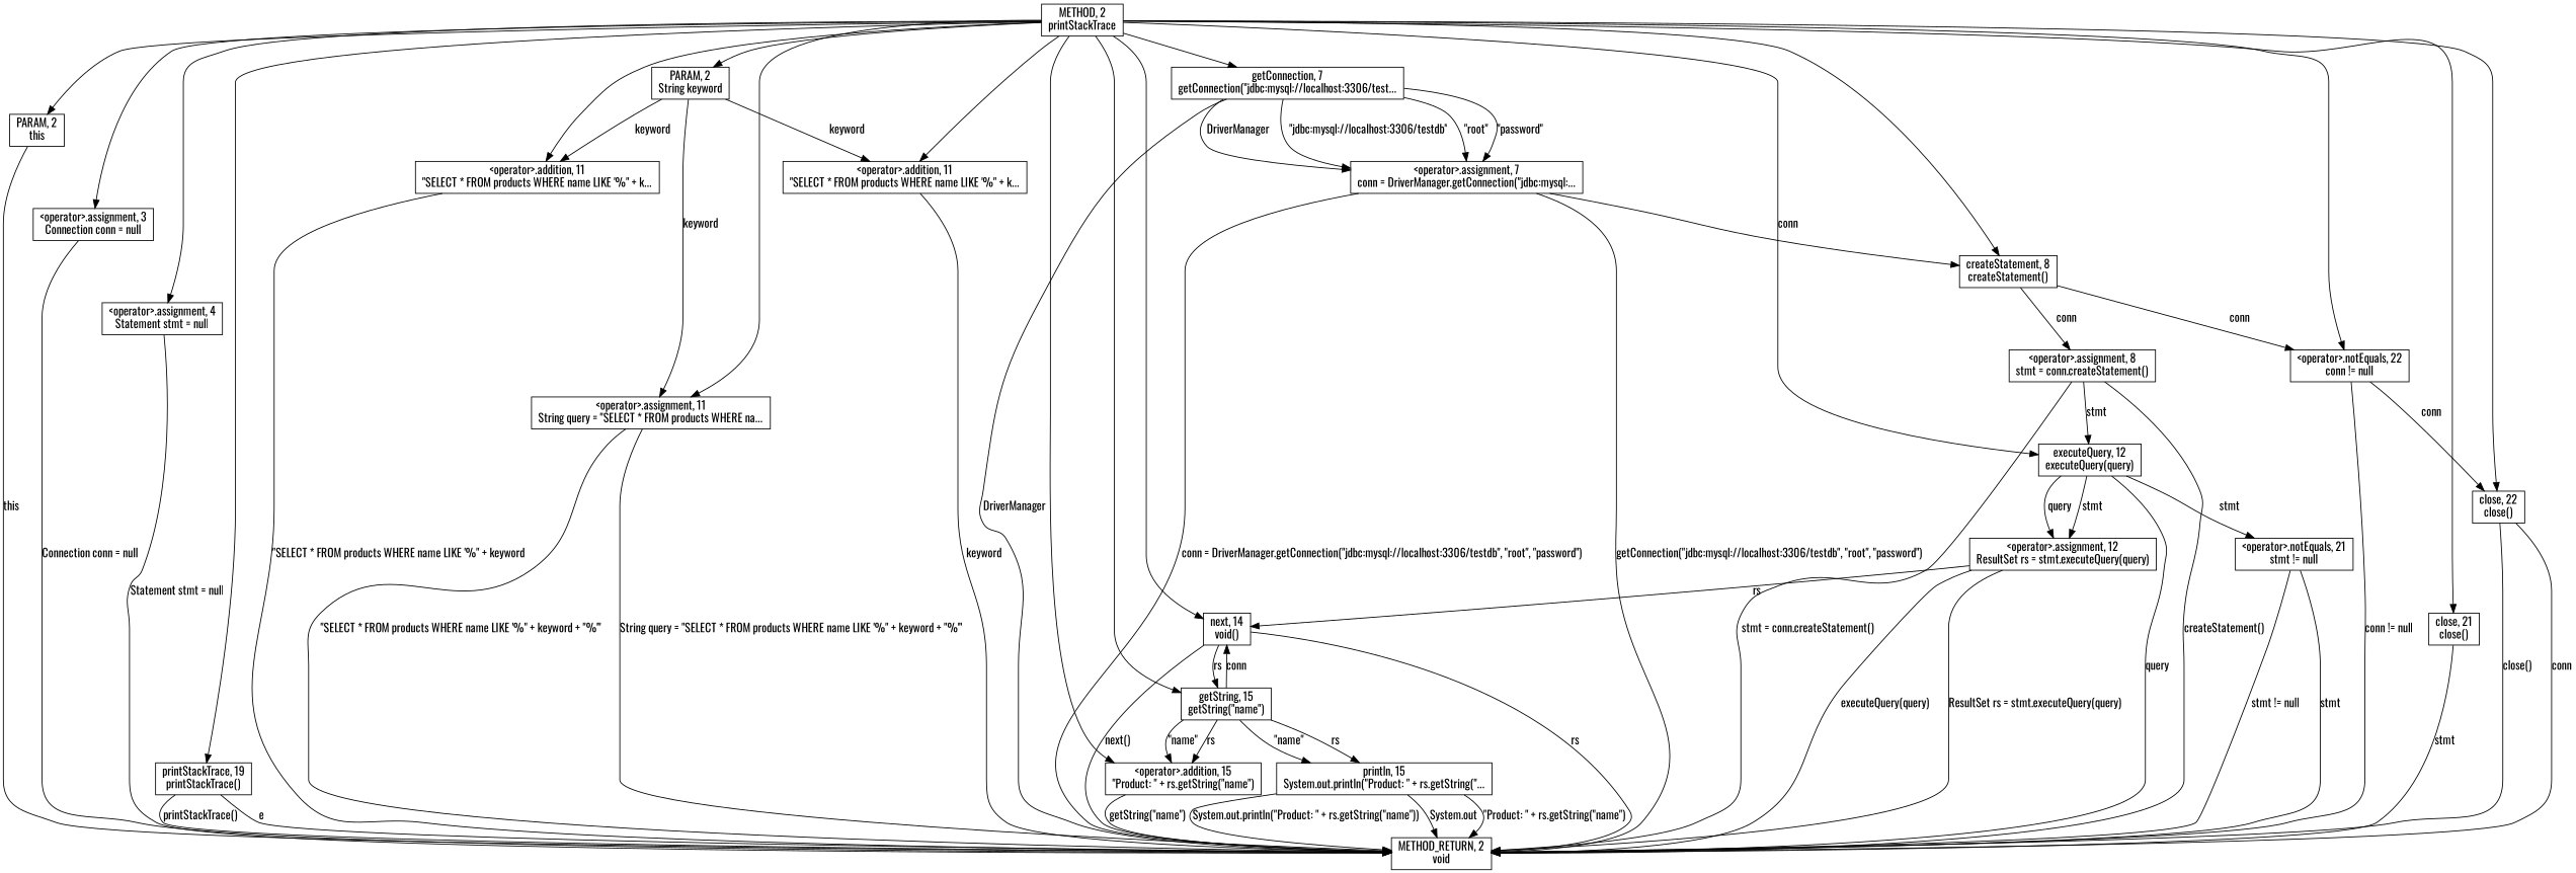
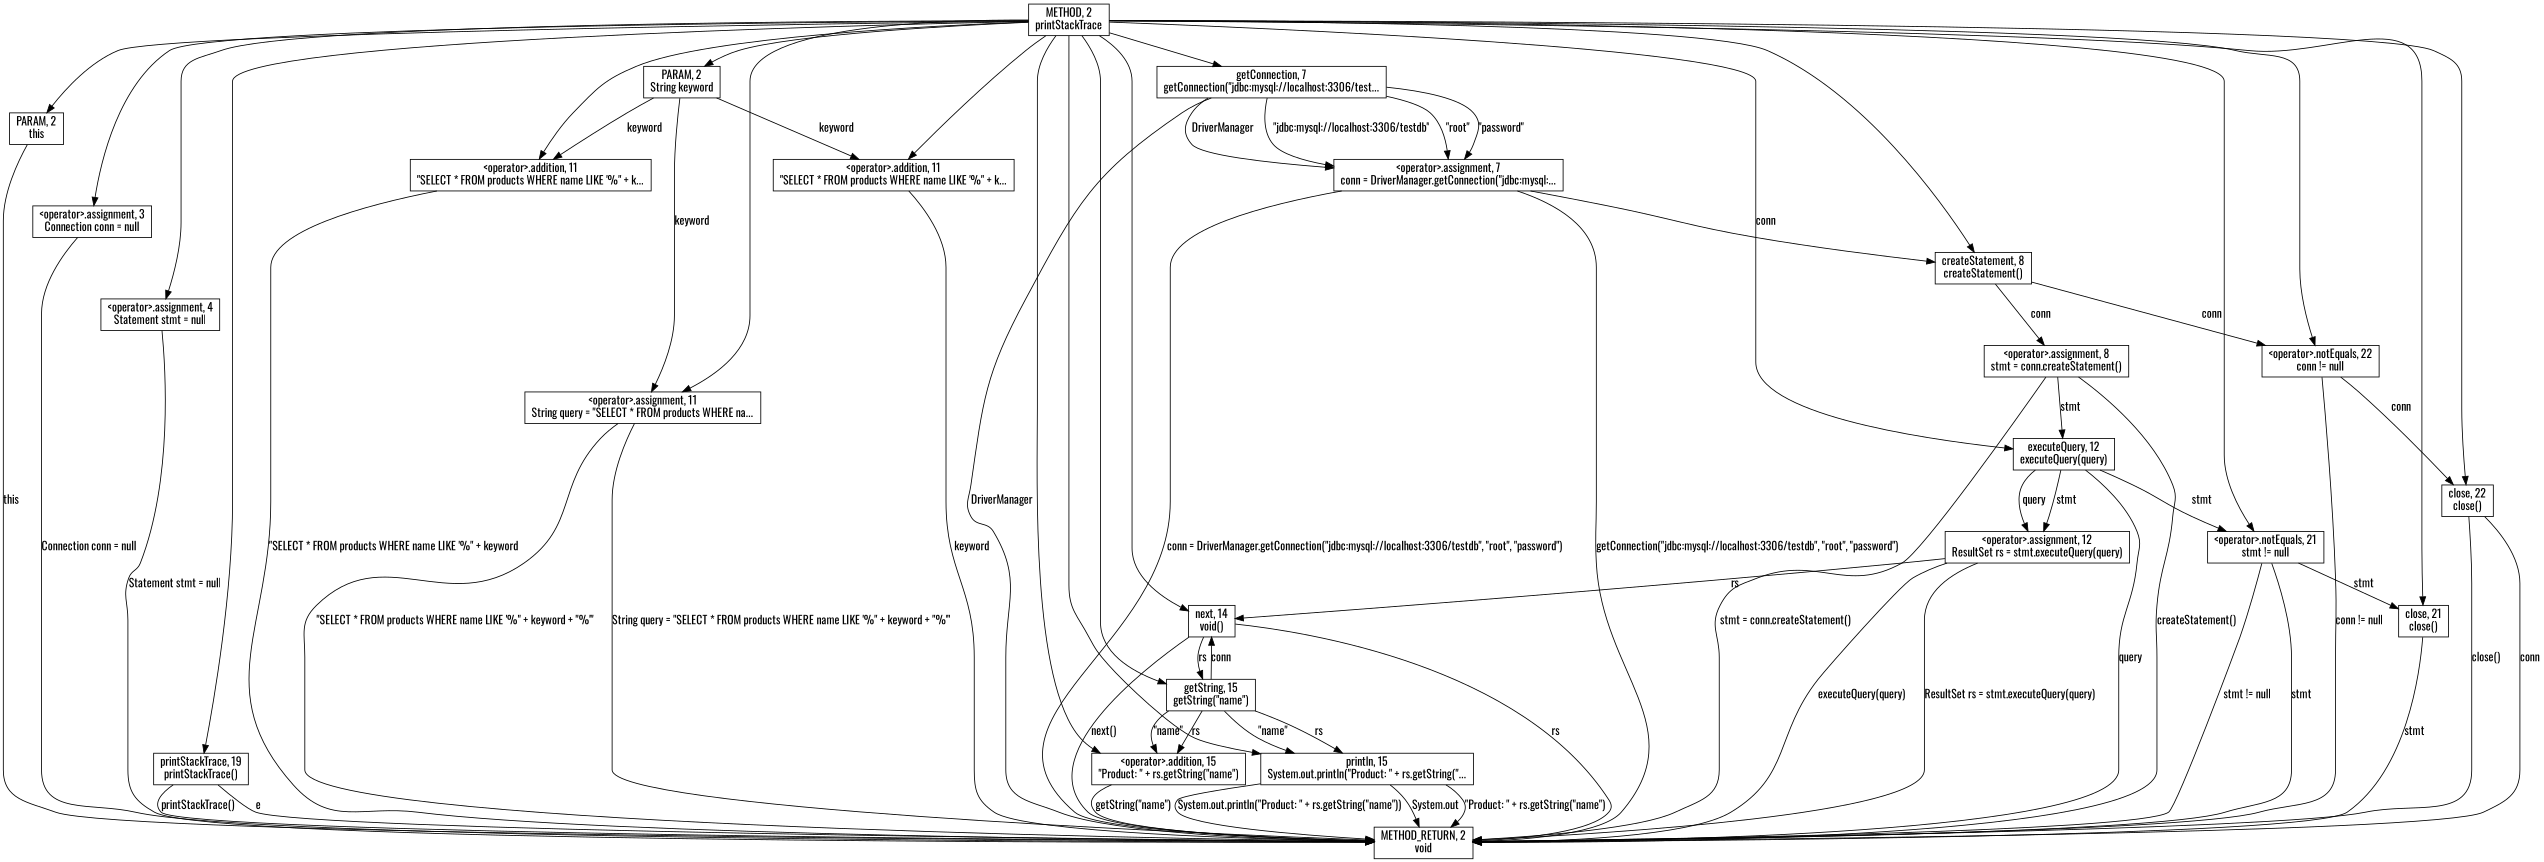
  digraph {
    fontname=Oswald
    node [fontname=Oswald shape=rect]
    edge [fontname=Oswald]
    n1 [label=<METHOD, 2<BR/>printStackTrace>]
    n2 [label=<PARAM, 2<BR/>this>]
    n3 [label=<PARAM, 2<BR/>String keyword>]
    n4 [label=<&lt;operator&gt;.assignment, 3<BR/>Connection conn = null>]
    n5 [label=<&lt;operator&gt;.assignment, 4<BR/>Statement stmt = null>]
    n6 [label=<&lt;operator&gt;.assignment, 11<BR/>String query = &quot;SELECT * FROM products WHERE na...>]
    n7 [label=<next, 14<BR/>void()>]
    n8 [label=<printStackTrace, 19<BR/>printStackTrace()>]
    n9 [label=<getConnection, 7<BR/>getConnection(&quot;jdbc:mysql://localhost:3306/test...>]
    n10 [label=<createStatement, 8<BR/>createStatement()>]
    n11 [label=<&lt;operator&gt;.addition, 11<BR/>&quot;SELECT * FROM products WHERE name LIKE '%&quot; + k...>]
    n12 [label=<executeQuery, 12<BR/>executeQuery(query)>]
    n13 [label=<println, 15<BR/>System.out.println(&quot;Product: &quot; + rs.getString(&quot;...>]
    n14 [label=<&lt;operator&gt;.addition, 11<BR/>&quot;SELECT * FROM products WHERE name LIKE '%&quot; + k...>]
    n15 [label=<&lt;operator&gt;.addition, 15<BR/>&quot;Product: &quot; + rs.getString(&quot;name&quot;)>]
    n16 [label=<&lt;operator&gt;.notEquals, 21<BR/>stmt != null>]
    n17 [label=<&lt;operator&gt;.notEquals, 22<BR/>conn != null>]
    n18 [label=<getString, 15<BR/>getString(&quot;name&quot;)>]
    n19 [label=<close, 21<BR/>close()>]
    n20 [label=<close, 22<BR/>close()>]
    n21 [label=<METHOD_RETURN, 2<BR/>void>]
    n22 [label=<&lt;operator&gt;.assignment, 7<BR/>conn = DriverManager.getConnection(&quot;jdbc:mysql:...>]
    n23 [label=<&lt;operator&gt;.assignment, 8<BR/>stmt = conn.createStatement()>]
    n24 [label=<&lt;operator&gt;.assignment, 12<BR/>ResultSet rs = stmt.executeQuery(query)>]
    n1 -> n2
    n1 -> n3
    n1 -> n4
    n1 -> n5
    n1 -> n6
    n1 -> n7
    n1 -> n8
    n1 -> n9
    n1 -> n10
    n1 -> n11
    n1 -> n12
+   n1 -> n13
    n1 -> n14
    n1 -> n15
+   n1 -> n16
    n1 -> n17
    n1 -> n18
    n1 -> n19
    n1 -> n20
    n2 -> n21 [label=this]
    n3 -> n6 [label=keyword]
    n3 -> n11 [label=keyword]
    n3 -> n14 [label=keyword]
    n4 -> n21 [label="Connection conn = null"]
    n5 -> n21 [label="Statement stmt = null"]
    n6 -> n21 [label="&quot;SELECT * FROM products WHERE name LIKE '%&quot; + keyword + &quot;%'&quot;"]
    n6 -> n21 [label="String query = &quot;SELECT * FROM products WHERE name LIKE '%&quot; + keyword + &quot;%'&quot;"]
    n7 -> n18 [label=rs]
    n7 -> n21 [label=rs]
    n7 -> n21 [label="next()"]
    n8 -> n21 [label="printStackTrace()"]
    n8 -> n21 [label=e]
    n9 -> n21 [label=DriverManager]
    n9 -> n22 [label=DriverManager]
    n9 -> n22 [label="&quot;jdbc:mysql://localhost:3306/testdb&quot;"]
    n9 -> n22 [label="&quot;root&quot;"]
    n9 -> n22 [label="&quot;password&quot;"]
    n10 -> n17 [label=conn]
    n10 -> n23 [label=conn]
    n11 -> n21 [label="&quot;SELECT * FROM products WHERE name LIKE '%&quot; + keyword"]
    n12 -> n16 [label=stmt]
    n12 -> n21 [label=query]
    n12 -> n24 [label=stmt]
    n12 -> n24 [label=query]
    n13 -> n21 [label="System.out"]
    n13 -> n21 [label="&quot;Product: &quot; + rs.getString(&quot;name&quot;)"]
    n13 -> n21 [label="System.out.println(&quot;Product: &quot; + rs.getString(&quot;name&quot;))"]
    n14 -> n21 [label=keyword]
    n15 -> n21 [label="getString(&quot;name&quot;)"]
+   n16 -> n19 [label=stmt]
    n16 -> n21 [label=stmt]
    n16 -> n21 [label="stmt != null"]
    n17 -> n20 [label=conn]
    n17 -> n21 [label="conn != null"]
    n18 -> n7 [label=conn]
    n18 -> n13 [label=rs]
    n18 -> n13 [label="&quot;name&quot;"]
    n18 -> n15 [label=rs]
    n18 -> n15 [label="&quot;name&quot;"]
    n19 -> n21 [label=stmt]
    n20 -> n21 [label=conn]
    n20 -> n21 [label="close()"]
    n22 -> n10 [label=conn]
    n22 -> n21 [label="getConnection(&quot;jdbc:mysql://localhost:3306/testdb&quot;, &quot;root&quot;, &quot;password&quot;)"]
    n22 -> n21 [label="conn = DriverManager.getConnection(&quot;jdbc:mysql://localhost:3306/testdb&quot;, &quot;root&quot;, &quot;password&quot;)"]
    n23 -> n12 [label=stmt]
    n23 -> n21 [label="createStatement()"]
    n23 -> n21 [label="stmt = conn.createStatement()"]
    n24 -> n7 [label=rs]
    n24 -> n21 [label="executeQuery(query)"]
    n24 -> n21 [label="ResultSet rs = stmt.executeQuery(query)"]
  }
